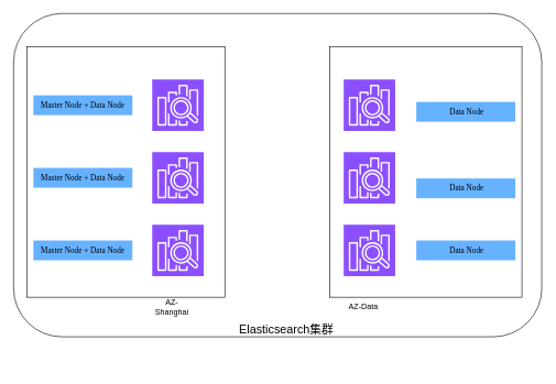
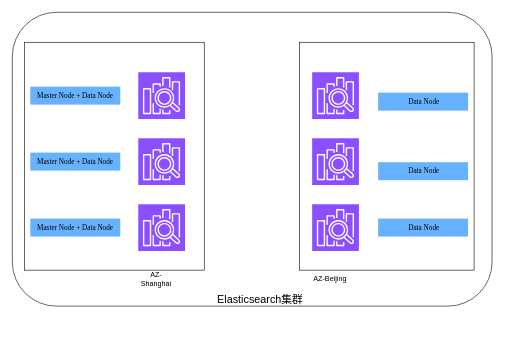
  <mxCell id="0" />
  <mxCell id="1" parent="0" />
  <mxCell id="2" value="" style="rounded=1;whiteSpace=wrap;html=1;" vertex="1" parent="1"><mxGeometry x="20" y="20" width="800" height="490" as="geometry" /></mxCell>
  <mxCell id="3" value="" style="rounded=0;whiteSpace=wrap;html=1;" vertex="1" parent="1"><mxGeometry x="499" y="70" width="291" height="380" as="geometry" /></mxCell>
  <mxCell id="4" value="" style="rounded=0;whiteSpace=wrap;html=1;" vertex="1" parent="1"><mxGeometry x="40" y="70" width="300" height="380" as="geometry" /></mxCell>
  <mxCell id="5" value="" style="sketch=0;points=[[0,0,0],[0.25,0,0],[0.5,0,0],[0.75,0,0],[1,0,0],[0,1,0],[0.25,1,0],[0.5,1,0],[0.75,1,0],[1,1,0],[0,0.25,0],[0,0.5,0],[0,0.75,0],[1,0.25,0],[1,0.5,0],[1,0.75,0]];outlineConnect=0;fontColor=#232F3E;fillColor=#8C4FFF;strokeColor=#ffffff;dashed=0;verticalLabelPosition=bottom;verticalAlign=top;align=center;html=1;fontSize=12;fontStyle=0;aspect=fixed;shape=mxgraph.aws4.resourceIcon;resIcon=mxgraph.aws4.elasticsearch_service;" vertex="1" parent="1"><mxGeometry x="230" y="120" width="78" height="78" as="geometry" /></mxCell>
  <mxCell id="6" value="" style="sketch=0;points=[[0,0,0],[0.25,0,0],[0.5,0,0],[0.75,0,0],[1,0,0],[0,1,0],[0.25,1,0],[0.5,1,0],[0.75,1,0],[1,1,0],[0,0.25,0],[0,0.5,0],[0,0.75,0],[1,0.25,0],[1,0.5,0],[1,0.75,0]];outlineConnect=0;fontColor=#232F3E;fillColor=#8C4FFF;strokeColor=#ffffff;dashed=0;verticalLabelPosition=bottom;verticalAlign=top;align=center;html=1;fontSize=12;fontStyle=0;aspect=fixed;shape=mxgraph.aws4.resourceIcon;resIcon=mxgraph.aws4.elasticsearch_service;" vertex="1" parent="1"><mxGeometry x="230" y="230" width="78" height="78" as="geometry" /></mxCell>
  <mxCell id="7" value="" style="sketch=0;points=[[0,0,0],[0.25,0,0],[0.5,0,0],[0.75,0,0],[1,0,0],[0,1,0],[0.25,1,0],[0.5,1,0],[0.75,1,0],[1,1,0],[0,0.25,0],[0,0.5,0],[0,0.75,0],[1,0.25,0],[1,0.5,0],[1,0.75,0]];outlineConnect=0;fontColor=#232F3E;fillColor=#8C4FFF;strokeColor=#ffffff;dashed=0;verticalLabelPosition=bottom;verticalAlign=top;align=center;html=1;fontSize=12;fontStyle=0;aspect=fixed;shape=mxgraph.aws4.resourceIcon;resIcon=mxgraph.aws4.elasticsearch_service;" vertex="1" parent="1"><mxGeometry x="230" y="340" width="78" height="78" as="geometry" /></mxCell>
  <mxCell id="8" value="" style="sketch=0;points=[[0,0,0],[0.25,0,0],[0.5,0,0],[0.75,0,0],[1,0,0],[0,1,0],[0.25,1,0],[0.5,1,0],[0.75,1,0],[1,1,0],[0,0.25,0],[0,0.5,0],[0,0.75,0],[1,0.25,0],[1,0.5,0],[1,0.75,0]];outlineConnect=0;fontColor=#232F3E;fillColor=#8C4FFF;strokeColor=#ffffff;dashed=0;verticalLabelPosition=bottom;verticalAlign=top;align=center;html=1;fontSize=12;fontStyle=0;aspect=fixed;shape=mxgraph.aws4.resourceIcon;resIcon=mxgraph.aws4.elasticsearch_service;" vertex="1" parent="1"><mxGeometry x="520" y="120" width="78" height="78" as="geometry" /></mxCell>
  <mxCell id="9" value="" style="sketch=0;points=[[0,0,0],[0.25,0,0],[0.5,0,0],[0.75,0,0],[1,0,0],[0,1,0],[0.25,1,0],[0.5,1,0],[0.75,1,0],[1,1,0],[0,0.25,0],[0,0.5,0],[0,0.75,0],[1,0.25,0],[1,0.5,0],[1,0.75,0]];outlineConnect=0;fontColor=#232F3E;fillColor=#8C4FFF;strokeColor=#ffffff;dashed=0;verticalLabelPosition=bottom;verticalAlign=top;align=center;html=1;fontSize=12;fontStyle=0;aspect=fixed;shape=mxgraph.aws4.resourceIcon;resIcon=mxgraph.aws4.elasticsearch_service;" vertex="1" parent="1"><mxGeometry x="520" y="230" width="78" height="78" as="geometry" /></mxCell>
  <mxCell id="10" value="" style="sketch=0;points=[[0,0,0],[0.25,0,0],[0.5,0,0],[0.75,0,0],[1,0,0],[0,1,0],[0.25,1,0],[0.5,1,0],[0.75,1,0],[1,1,0],[0,0.25,0],[0,0.5,0],[0,0.75,0],[1,0.25,0],[1,0.5,0],[1,0.75,0]];outlineConnect=0;fontColor=#232F3E;fillColor=#8C4FFF;strokeColor=#ffffff;dashed=0;verticalLabelPosition=bottom;verticalAlign=top;align=center;html=1;fontSize=12;fontStyle=0;aspect=fixed;shape=mxgraph.aws4.resourceIcon;resIcon=mxgraph.aws4.elasticsearch_service;" vertex="1" parent="1"><mxGeometry x="520" y="340" width="78" height="78" as="geometry" /></mxCell>
  <mxCell id="11" value="AZ-Shanghai " style="text;html=1;align=center;verticalAlign=middle;whiteSpace=wrap;rounded=0;" vertex="1" parent="1"><mxGeometry x="230" y="450" width="60" height="30" as="geometry" /></mxCell>
- <mxCell id="12" value="AZ-Data " style="text;html=1;align=center;verticalAlign=middle;whiteSpace=wrap;rounded=0;" vertex="1" parent="1"><mxGeometry x="520" y="450" width="60" height="30" as="geometry" /></mxCell>
+ <mxCell id="12" value="AZ-Beijing " style="text;html=1;align=center;verticalAlign=middle;whiteSpace=wrap;rounded=0;" vertex="1" parent="1"><mxGeometry x="520" y="450" width="60" height="30" as="geometry" /></mxCell>
  <mxCell id="13" value="&lt;p class=&quot;MsoNormal&quot;&gt;&lt;span style=&quot;mso-spacerun:'yes';font-family:Calibri;mso-fareast-font-family:宋体;&lt;br/&gt;mso-bidi-font-family:'Times New Roman';font-size:9.0pt;mso-font-kerning:1.0pt;&quot;&gt;Master Node&lt;/span&gt;&lt;font face=&quot;Calibri&quot;&gt; &lt;/font&gt;&lt;span style=&quot;mso-spacerun:'yes';font-family:宋体;mso-ascii-font-family:Calibri;&lt;br/&gt;mso-hansi-font-family:Calibri;mso-bidi-font-family:'Times New Roman';font-size:9.0pt;&lt;br/&gt;mso-font-kerning:1.0pt;&quot;&gt;&lt;font face=&quot;Calibri&quot;&gt;+ Data Node&lt;/font&gt;&lt;/span&gt;&lt;/p&gt;" style="text;html=1;align=center;verticalAlign=middle;whiteSpace=wrap;rounded=0;fillColor=#66B2FF;" vertex="1" parent="1"><mxGeometry x="50" y="364" width="150" height="30" as="geometry" /></mxCell>
  <mxCell id="14" value="&lt;p class=&quot;MsoNormal&quot;&gt;&lt;span style=&quot;mso-spacerun:'yes';font-family:Calibri;mso-fareast-font-family:宋体;&lt;br/&gt;mso-bidi-font-family:'Times New Roman';font-size:9.0pt;mso-font-kerning:1.0pt;&quot;&gt;Master Node&lt;/span&gt;&lt;font face=&quot;Calibri&quot;&gt; &lt;/font&gt;&lt;span style=&quot;mso-spacerun:'yes';font-family:宋体;mso-ascii-font-family:Calibri;&lt;br/&gt;mso-hansi-font-family:Calibri;mso-bidi-font-family:'Times New Roman';font-size:9.0pt;&lt;br/&gt;mso-font-kerning:1.0pt;&quot;&gt;&lt;font face=&quot;Calibri&quot;&gt;+ Data Node&lt;/font&gt;&lt;/span&gt;&lt;/p&gt;" style="text;html=1;align=center;verticalAlign=middle;whiteSpace=wrap;rounded=0;fillColor=#66B2FF;" vertex="1" parent="1"><mxGeometry x="50" y="254" width="150" height="30" as="geometry" /></mxCell>
  <mxCell id="15" value="&lt;p class=&quot;MsoNormal&quot;&gt;&lt;span style=&quot;mso-spacerun:'yes';font-family:Calibri;mso-fareast-font-family:宋体;&lt;br/&gt;mso-bidi-font-family:'Times New Roman';font-size:9.0pt;mso-font-kerning:1.0pt;&quot;&gt;Master Node&lt;/span&gt;&lt;font face=&quot;Calibri&quot;&gt; &lt;/font&gt;&lt;span style=&quot;mso-spacerun:'yes';font-family:宋体;mso-ascii-font-family:Calibri;&lt;br/&gt;mso-hansi-font-family:Calibri;mso-bidi-font-family:'Times New Roman';font-size:9.0pt;&lt;br/&gt;mso-font-kerning:1.0pt;&quot;&gt;&lt;font face=&quot;Calibri&quot;&gt;+ Data Node&lt;/font&gt;&lt;/span&gt;&lt;/p&gt;" style="text;html=1;align=center;verticalAlign=middle;whiteSpace=wrap;rounded=0;fillColor=#66B2FF;" vertex="1" parent="1"><mxGeometry x="50" y="144" width="150" height="30" as="geometry" /></mxCell>
  <mxCell id="16" value="&lt;p class=&quot;MsoNormal&quot;&gt;&lt;span style=&quot;mso-spacerun:'yes';font-family:宋体;mso-ascii-font-family:Calibri;&lt;br/&gt;mso-hansi-font-family:Calibri;mso-bidi-font-family:'Times New Roman';font-size:9.0pt;&lt;br/&gt;mso-font-kerning:1.0pt;&quot;&gt;&lt;font face=&quot;Calibri&quot;&gt;&amp;nbsp;Data Node&lt;/font&gt;&lt;/span&gt;&lt;/p&gt;" style="text;html=1;align=center;verticalAlign=middle;whiteSpace=wrap;rounded=0;fillColor=#66B2FF;" vertex="1" parent="1"><mxGeometry x="630" y="270" width="150" height="30" as="geometry" /></mxCell>
  <mxCell id="17" value="&lt;p class=&quot;MsoNormal&quot;&gt;&lt;span style=&quot;mso-spacerun:'yes';font-family:宋体;mso-ascii-font-family:Calibri;&lt;br/&gt;mso-hansi-font-family:Calibri;mso-bidi-font-family:'Times New Roman';font-size:9.0pt;&lt;br/&gt;mso-font-kerning:1.0pt;&quot;&gt;&lt;font face=&quot;Calibri&quot;&gt;&amp;nbsp;Data Node&lt;/font&gt;&lt;/span&gt;&lt;/p&gt;" style="text;html=1;align=center;verticalAlign=middle;whiteSpace=wrap;rounded=0;fillColor=#66B2FF;" vertex="1" parent="1"><mxGeometry x="630" y="154" width="150" height="30" as="geometry" /></mxCell>
  <mxCell id="18" value="&lt;p class=&quot;MsoNormal&quot;&gt;&lt;span style=&quot;mso-spacerun:'yes';font-family:宋体;mso-ascii-font-family:Calibri;&lt;br/&gt;mso-hansi-font-family:Calibri;mso-bidi-font-family:'Times New Roman';font-size:9.0pt;&lt;br/&gt;mso-font-kerning:1.0pt;&quot;&gt;&lt;font face=&quot;Calibri&quot;&gt;&amp;nbsp;Data Node&lt;/font&gt;&lt;/span&gt;&lt;/p&gt;" style="text;html=1;align=center;verticalAlign=middle;whiteSpace=wrap;rounded=0;fillColor=#66B2FF;" vertex="1" parent="1"><mxGeometry x="630" y="364" width="150" height="30" as="geometry" /></mxCell>
  <mxCell id="19" value="&lt;div&gt;&lt;br&gt;&lt;/div&gt;&lt;div&gt;&lt;br&gt;&lt;/div&gt;&lt;div&gt;&lt;br&gt;&lt;/div&gt;&lt;div&gt;&lt;font style=&quot;font-size: 18px;&quot;&gt;&amp;nbsp;&amp;nbsp;&amp;nbsp; Elasticsearch集群&lt;/font&gt;&lt;/div&gt;" style="text;html=1;whiteSpace=wrap;overflow=hidden;rounded=0;" vertex="1" parent="1"><mxGeometry x="340" y="440" width="180" height="120" as="geometry" /></mxCell>
